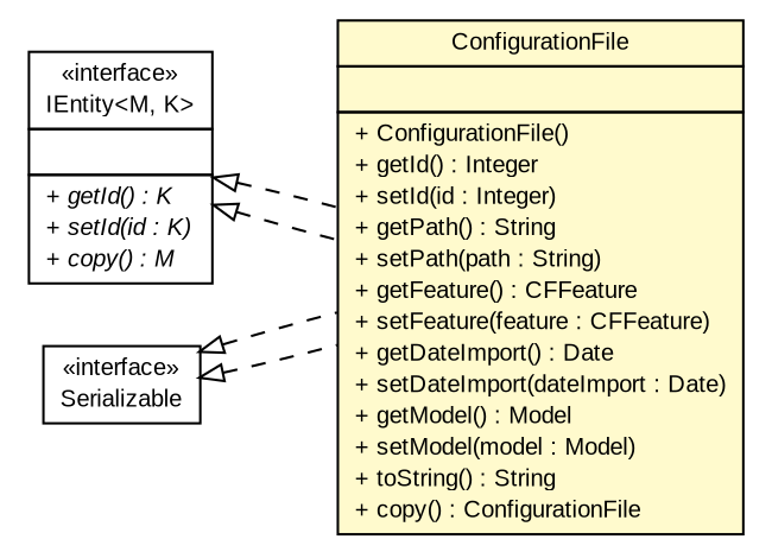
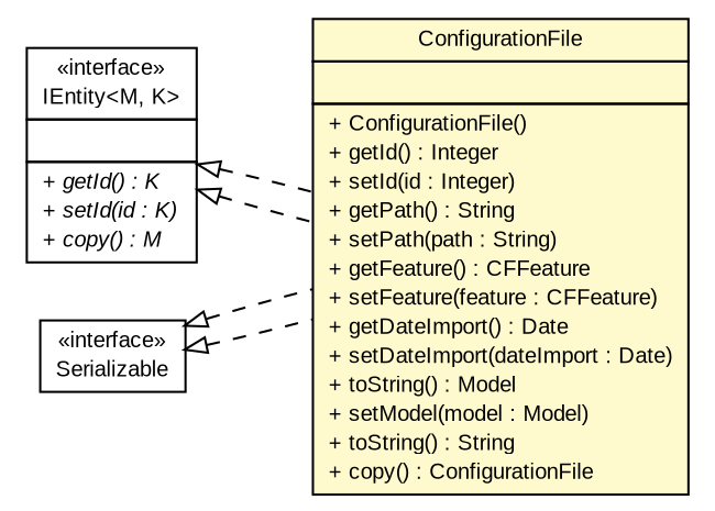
  digraph {
    nodesep=0.25
    ranksep=0.5
    rankdir=LR
    node [fontcolor=black fontname=arial fontsize=10.0 shape=plaintext]
    edge [arrowtail=empty dir=back fontname=arial fontsize=10 headport=p labelfontname=arial labelfontsize=10 style=dashed tailport=p]
-   n1 [label=<<table title="gov.sandia.cf.model.ConfigurationFile" border="0" cellborder="1" cellspacing="0" cellpadding="2" port="p" bgcolor="lemonChiffon" href="./ConfigurationFile.html"> 		<tr><td><table border="0" cellspacing="0" cellpadding="1"> <tr><td align="center" balign="center"> ConfigurationFile </td></tr> 		</table></td></tr> 		<tr><td><table border="0" cellspacing="0" cellpadding="1"> <tr><td align="left" balign="left">  </td></tr> 		</table></td></tr> 		<tr><td><table border="0" cellspacing="0" cellpadding="1"> <tr><td align="left" balign="left"> + ConfigurationFile() </td></tr> <tr><td align="left" balign="left"> + getId() : Integer </td></tr> <tr><td align="left" balign="left"> + setId(id : Integer) </td></tr> <tr><td align="left" balign="left"> + getPath() : String </td></tr> <tr><td align="left" balign="left"> + setPath(path : String) </td></tr> <tr><td align="left" balign="left"> + getFeature() : CFFeature </td></tr> <tr><td align="left" balign="left"> + setFeature(feature : CFFeature) </td></tr> <tr><td align="left" balign="left"> + getDateImport() : Date </td></tr> <tr><td align="left" balign="left"> + setDateImport(dateImport : Date) </td></tr> <tr><td align="left" balign="left"> + getModel() : Model </td></tr> <tr><td align="left" balign="left"> + setModel(model : Model) </td></tr> <tr><td align="left" balign="left"> + toString() : String </td></tr> <tr><td align="left" balign="left"> + copy() : ConfigurationFile </td></tr> 		</table></td></tr> 		</table>>]
+   n1 [label=<<table title="gov.sandia.cf.model.ConfigurationFile" border="0" cellborder="1" cellspacing="0" cellpadding="2" port="p" bgcolor="lemonChiffon" href="./ConfigurationFile.html"> 		<tr><td><table border="0" cellspacing="0" cellpadding="1"> <tr><td align="center" balign="center"> ConfigurationFile </td></tr> 		</table></td></tr> 		<tr><td><table border="0" cellspacing="0" cellpadding="1"> <tr><td align="left" balign="left">  </td></tr> 		</table></td></tr> 		<tr><td><table border="0" cellspacing="0" cellpadding="1"> <tr><td align="left" balign="left"> + ConfigurationFile() </td></tr> <tr><td align="left" balign="left"> + getId() : Integer </td></tr> <tr><td align="left" balign="left"> + setId(id : Integer) </td></tr> <tr><td align="left" balign="left"> + getPath() : String </td></tr> <tr><td align="left" balign="left"> + setPath(path : String) </td></tr> <tr><td align="left" balign="left"> + getFeature() : CFFeature </td></tr> <tr><td align="left" balign="left"> + setFeature(feature : CFFeature) </td></tr> <tr><td align="left" balign="left"> + getDateImport() : Date </td></tr> <tr><td align="left" balign="left"> + setDateImport(dateImport : Date) </td></tr> <tr><td align="left" balign="left"> + toString() : Model </td></tr> <tr><td align="left" balign="left"> + setModel(model : Model) </td></tr> <tr><td align="left" balign="left"> + toString() : String </td></tr> <tr><td align="left" balign="left"> + copy() : ConfigurationFile </td></tr> 		</table></td></tr> 		</table>>]
    n2 [label=<<table title="gov.sandia.cf.model.IEntity" border="0" cellborder="1" cellspacing="0" cellpadding="2" port="p" href="./IEntity.html"> 		<tr><td><table border="0" cellspacing="0" cellpadding="1"> <tr><td align="center" balign="center"> &#171;interface&#187; </td></tr> <tr><td align="center" balign="center"> IEntity&lt;M, K&gt; </td></tr> 		</table></td></tr> 		<tr><td><table border="0" cellspacing="0" cellpadding="1"> <tr><td align="left" balign="left">  </td></tr> 		</table></td></tr> 		<tr><td><table border="0" cellspacing="0" cellpadding="1"> <tr><td align="left" balign="left"><font face="arial italic" point-size="10.0"> + getId() : K </font></td></tr> <tr><td align="left" balign="left"><font face="arial italic" point-size="10.0"> + setId(id : K) </font></td></tr> <tr><td align="left" balign="left"><font face="arial italic" point-size="10.0"> + copy() : M </font></td></tr> 		</table></td></tr> 		</table>>]
    n3 [label=<<table title="java.io.Serializable" border="0" cellborder="1" cellspacing="0" cellpadding="2" port="p" href="http://java.sun.com/j2se/1.4.2/docs/api/java/io/Serializable.html"> 		<tr><td><table border="0" cellspacing="0" cellpadding="1"> <tr><td align="center" balign="center"> &#171;interface&#187; </td></tr> <tr><td align="center" balign="center"> Serializable </td></tr> 		</table></td></tr> 		</table>>]
    n2 -> n1
    n2 -> n1
    n3 -> n1
    n3 -> n1
  }
